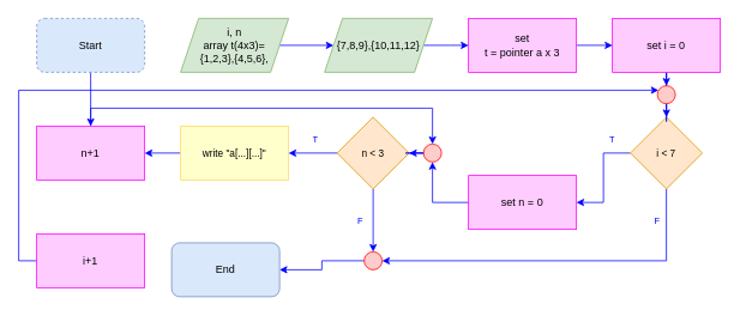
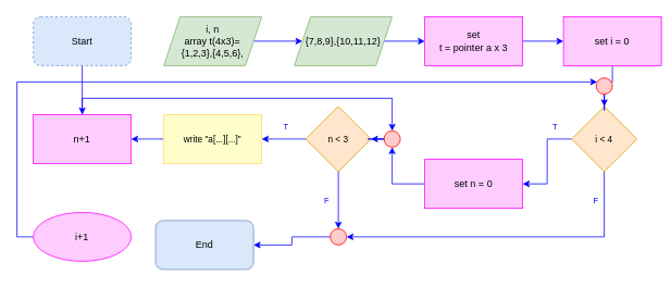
  <mxCell id="0" />
  <mxCell id="1" parent="0" />
  <mxCell id="2" style="edgeStyle=orthogonalEdgeStyle;rounded=0;orthogonalLoop=1;jettySize=auto;html=1;strokeColor=#0000FF;" parent="1" source="3" target="24" edge="1"><mxGeometry relative="1" as="geometry" /></mxCell>
  <mxCell id="3" value="Start" style="rounded=1;whiteSpace=wrap;html=1;fillColor=#dae8fc;strokeColor=#6c8ebf;dashed=1;" parent="1" vertex="1"><mxGeometry x="40" y="20" width="120" height="60" as="geometry" /></mxCell>
  <mxCell id="4" style="edgeStyle=orthogonalEdgeStyle;shape=connector;rounded=0;orthogonalLoop=1;jettySize=auto;html=1;labelBackgroundColor=default;strokeColor=#0000FF;fontFamily=Helvetica;fontSize=11;fontColor=default;endArrow=classic;" parent="1" source="5" target="7" edge="1"><mxGeometry relative="1" as="geometry" /></mxCell>
  <mxCell id="5" value="i, n&lt;br&gt;array t(4x3)=&lt;br&gt;{1,2,3},{4,5,6}," style="shape=parallelogram;perimeter=parallelogramPerimeter;whiteSpace=wrap;html=1;fixedSize=1;fillColor=#d5e8d4;strokeColor=#82b366;" parent="1" vertex="1"><mxGeometry x="200" y="20" width="120" height="60" as="geometry" /></mxCell>
  <mxCell id="6" style="edgeStyle=orthogonalEdgeStyle;shape=connector;rounded=0;orthogonalLoop=1;jettySize=auto;html=1;labelBackgroundColor=default;strokeColor=#0000FF;fontFamily=Helvetica;fontSize=11;fontColor=default;endArrow=classic;" parent="1" source="7" edge="1"><mxGeometry relative="1" as="geometry"><mxPoint x="520" y="50" as="targetPoint" /></mxGeometry></mxCell>
  <mxCell id="7" value="{7,8,9},{10,11,12}" style="shape=parallelogram;perimeter=parallelogramPerimeter;whiteSpace=wrap;html=1;fixedSize=1;fillColor=#d5e8d4;strokeColor=#82b366;" parent="1" vertex="1"><mxGeometry x="360" y="20" width="120" height="60" as="geometry" /></mxCell>
  <mxCell id="8" value="End" style="rounded=1;whiteSpace=wrap;html=1;fillColor=#dae8fc;strokeColor=#6c8ebf;" parent="1" vertex="1"><mxGeometry x="190" y="270" width="120" height="60" as="geometry" /></mxCell>
  <mxCell id="9" value="" style="edgeStyle=orthogonalEdgeStyle;shape=connector;rounded=0;orthogonalLoop=1;jettySize=auto;html=1;labelBackgroundColor=default;strokeColor=#0000FF;fontFamily=Helvetica;fontSize=11;fontColor=default;endArrow=classic;" parent="1" source="10" target="15" edge="1"><mxGeometry relative="1" as="geometry" /></mxCell>
  <mxCell id="10" value="set &lt;br&gt;t = pointer a x 3" style="whiteSpace=wrap;html=1;fillColor=#FFCCFF;strokeColor=#FF00FF;" parent="1" vertex="1"><mxGeometry x="520" y="20" width="120" height="60" as="geometry" /></mxCell>
  <mxCell id="11" style="edgeStyle=orthogonalEdgeStyle;shape=connector;rounded=0;orthogonalLoop=1;jettySize=auto;html=1;entryX=1;entryY=0.5;entryDx=0;entryDy=0;labelBackgroundColor=default;strokeColor=#0000FF;fontFamily=Helvetica;fontSize=11;fontColor=default;endArrow=classic;" parent="1" source="13" target="17" edge="1"><mxGeometry relative="1" as="geometry" /></mxCell>
  <mxCell id="12" style="edgeStyle=orthogonalEdgeStyle;shape=connector;rounded=0;orthogonalLoop=1;jettySize=auto;html=1;labelBackgroundColor=default;strokeColor=#0000FF;fontFamily=Helvetica;fontSize=11;fontColor=default;endArrow=classic;" parent="1" source="13" target="32" edge="1"><mxGeometry relative="1" as="geometry"><Array as="points"><mxPoint x="740" y="290" /></Array></mxGeometry></mxCell>
- <mxCell id="13" value="i &amp;lt; 7" style="rhombus;whiteSpace=wrap;html=1;strokeColor=#d79b00;fontFamily=Helvetica;fontSize=11;fillColor=#ffe6cc;" parent="1" vertex="1"><mxGeometry x="700" y="130" width="80" height="80" as="geometry" /></mxCell>
+ <mxCell id="13" value="i &amp;lt; 4" style="rhombus;whiteSpace=wrap;html=1;strokeColor=#d79b00;fontFamily=Helvetica;fontSize=11;fillColor=#ffe6cc;" parent="1" vertex="1"><mxGeometry x="700" y="130" width="80" height="80" as="geometry" /></mxCell>
  <mxCell id="14" style="edgeStyle=orthogonalEdgeStyle;shape=connector;rounded=0;orthogonalLoop=1;jettySize=auto;html=1;entryX=0.5;entryY=0;entryDx=0;entryDy=0;labelBackgroundColor=default;strokeColor=#0000FF;fontFamily=Helvetica;fontSize=11;fontColor=default;endArrow=classic;" parent="1" source="15" target="30" edge="1"><mxGeometry relative="1" as="geometry" /></mxCell>
- <mxCell id="15" value="set i = 0" style="whiteSpace=wrap;html=1;fillColor=#FFCCFF;strokeColor=#FF00FF;" parent="1" vertex="1"><mxGeometry x="680" y="20" width="120" height="60" as="geometry" /></mxCell>
+ <mxCell id="15" value="set i = 0" style="whiteSpace=wrap;html=1;fillColor=#FFCCFF;strokeColor=#FF00FF;" parent="1" vertex="1"><mxGeometry x="690" y="20" width="120" height="60" as="geometry" /></mxCell>
  <mxCell id="16" style="edgeStyle=orthogonalEdgeStyle;shape=connector;rounded=0;orthogonalLoop=1;jettySize=auto;html=1;labelBackgroundColor=default;strokeColor=#0000FF;fontFamily=Helvetica;fontSize=11;fontColor=default;endArrow=classic;" parent="1" source="17" target="26" edge="1"><mxGeometry relative="1" as="geometry" /></mxCell>
  <mxCell id="17" value="set n = 0" style="whiteSpace=wrap;html=1;fillColor=#FFCCFF;strokeColor=#FF00FF;" parent="1" vertex="1"><mxGeometry x="520" y="195" width="120" height="60" as="geometry" /></mxCell>
  <mxCell id="18" style="edgeStyle=orthogonalEdgeStyle;shape=connector;rounded=0;orthogonalLoop=1;jettySize=auto;html=1;labelBackgroundColor=default;strokeColor=#0000FF;fontFamily=Helvetica;fontSize=11;fontColor=default;endArrow=classic;" parent="1" source="20" target="22" edge="1"><mxGeometry relative="1" as="geometry" /></mxCell>
  <mxCell id="19" style="edgeStyle=orthogonalEdgeStyle;shape=connector;rounded=0;orthogonalLoop=1;jettySize=auto;html=1;entryX=0.5;entryY=0;entryDx=0;entryDy=0;labelBackgroundColor=default;strokeColor=#0000FF;fontFamily=Helvetica;fontSize=11;fontColor=default;endArrow=classic;" parent="1" source="20" target="32" edge="1"><mxGeometry relative="1" as="geometry" /></mxCell>
  <mxCell id="20" value="n &amp;lt; 3" style="rhombus;whiteSpace=wrap;html=1;strokeColor=#d79b00;fontFamily=Helvetica;fontSize=11;fillColor=#ffe6cc;" parent="1" vertex="1"><mxGeometry x="374" y="130" width="80" height="80" as="geometry" /></mxCell>
  <mxCell id="21" style="edgeStyle=orthogonalEdgeStyle;shape=connector;rounded=0;orthogonalLoop=1;jettySize=auto;html=1;labelBackgroundColor=default;strokeColor=#0000FF;fontFamily=Helvetica;fontSize=11;fontColor=default;endArrow=classic;" parent="1" source="22" target="24" edge="1"><mxGeometry relative="1" as="geometry" /></mxCell>
  <mxCell id="22" value="write &quot;a[...][...]&quot;" style="rounded=0;whiteSpace=wrap;html=1;strokeColor=#FFD966;fontFamily=Helvetica;fontSize=11;fillColor=#FFFFCC;" parent="1" vertex="1"><mxGeometry x="200" y="140" width="120" height="60" as="geometry" /></mxCell>
  <mxCell id="23" style="edgeStyle=orthogonalEdgeStyle;shape=connector;rounded=0;orthogonalLoop=1;jettySize=auto;html=1;labelBackgroundColor=default;strokeColor=#0000FF;fontFamily=Helvetica;fontSize=11;fontColor=default;endArrow=classic;" parent="1" source="24" target="26" edge="1"><mxGeometry relative="1" as="geometry"><Array as="points"><mxPoint x="100" y="120" /><mxPoint x="480" y="120" /></Array></mxGeometry></mxCell>
  <mxCell id="24" value="n+1" style="whiteSpace=wrap;html=1;fillColor=#FFCCFF;strokeColor=#FF00FF;" parent="1" vertex="1"><mxGeometry x="40" y="140" width="120" height="60" as="geometry" /></mxCell>
  <mxCell id="25" style="edgeStyle=orthogonalEdgeStyle;shape=connector;rounded=0;orthogonalLoop=1;jettySize=auto;html=1;labelBackgroundColor=default;strokeColor=#0000FF;fontFamily=Helvetica;fontSize=11;fontColor=default;endArrow=classic;" parent="1" source="26" target="20" edge="1"><mxGeometry relative="1" as="geometry" /></mxCell>
  <mxCell id="26" value="" style="ellipse;whiteSpace=wrap;html=1;aspect=fixed;strokeColor=#FF0000;fontFamily=Helvetica;fontSize=12;fontColor=default;fillColor=#FFCCCC;" parent="1" vertex="1"><mxGeometry x="470" y="160" width="20" height="20" as="geometry" /></mxCell>
  <mxCell id="27" style="edgeStyle=orthogonalEdgeStyle;shape=connector;rounded=0;orthogonalLoop=1;jettySize=auto;html=1;labelBackgroundColor=default;strokeColor=#0000FF;fontFamily=Helvetica;fontSize=11;fontColor=default;endArrow=classic;" parent="1" source="28" target="30" edge="1"><mxGeometry relative="1" as="geometry"><mxPoint x="550" y="140" as="targetPoint" /><Array as="points"><mxPoint x="20" y="290" /><mxPoint x="20" y="100" /></Array></mxGeometry></mxCell>
- <mxCell id="28" value="i+1" style="whiteSpace=wrap;html=1;fillColor=#FFCCFF;strokeColor=#FF00FF;" parent="1" vertex="1"><mxGeometry x="40" y="260" width="120" height="60" as="geometry" /></mxCell>
+ <mxCell id="28" value="i+1" style="ellipse;whiteSpace=wrap;html=1;fillColor=#FFCCFF;strokeColor=#FF00FF;" parent="1" vertex="1"><mxGeometry x="40" y="260" width="120" height="60" as="geometry" /></mxCell>
  <mxCell id="29" style="edgeStyle=orthogonalEdgeStyle;shape=connector;rounded=0;orthogonalLoop=1;jettySize=auto;html=1;labelBackgroundColor=default;strokeColor=#0000FF;fontFamily=Helvetica;fontSize=11;fontColor=default;endArrow=classic;" parent="1" source="30" target="13" edge="1"><mxGeometry relative="1" as="geometry" /></mxCell>
  <mxCell id="30" value="" style="ellipse;whiteSpace=wrap;html=1;aspect=fixed;strokeColor=#FF0000;fontFamily=Helvetica;fontSize=12;fontColor=default;fillColor=#FFCCCC;" parent="1" vertex="1"><mxGeometry x="730" y="95" width="20" height="20" as="geometry" /></mxCell>
  <mxCell id="31" style="edgeStyle=orthogonalEdgeStyle;shape=connector;rounded=0;orthogonalLoop=1;jettySize=auto;html=1;labelBackgroundColor=default;strokeColor=#0000FF;fontFamily=Helvetica;fontSize=11;fontColor=default;endArrow=classic;" parent="1" source="32" target="8" edge="1"><mxGeometry relative="1" as="geometry" /></mxCell>
  <mxCell id="32" value="" style="ellipse;whiteSpace=wrap;html=1;aspect=fixed;strokeColor=#FF0000;fontFamily=Helvetica;fontSize=12;fontColor=default;fillColor=#FFCCCC;" parent="1" vertex="1"><mxGeometry x="404" y="280" width="20" height="20" as="geometry" /></mxCell>
  <mxCell id="33" value="&lt;font color=&quot;#0000ff&quot; style=&quot;font-size: 10px;&quot;&gt;T&lt;/font&gt;" style="text;strokeColor=none;fillColor=none;align=center;verticalAlign=middle;spacingLeft=4;spacingRight=4;overflow=hidden;points=[[0,0.5],[1,0.5]];portConstraint=eastwest;rotatable=0;whiteSpace=wrap;html=1;fontFamily=Helvetica;fontSize=11;fontColor=default;" parent="1" vertex="1"><mxGeometry x="640" y="140" width="80" height="30" as="geometry" /></mxCell>
  <mxCell id="34" value="&lt;font color=&quot;#0000ff&quot; style=&quot;font-size: 10px;&quot;&gt;F&lt;/font&gt;" style="text;strokeColor=none;fillColor=none;align=center;verticalAlign=middle;spacingLeft=4;spacingRight=4;overflow=hidden;points=[[0,0.5],[1,0.5]];portConstraint=eastwest;rotatable=0;whiteSpace=wrap;html=1;fontFamily=Helvetica;fontSize=11;fontColor=default;" parent="1" vertex="1"><mxGeometry x="690" y="230" width="80" height="30" as="geometry" /></mxCell>
  <mxCell id="35" value="&lt;font color=&quot;#0000ff&quot; style=&quot;font-size: 10px;&quot;&gt;T&lt;/font&gt;" style="text;strokeColor=none;fillColor=none;align=center;verticalAlign=middle;spacingLeft=4;spacingRight=4;overflow=hidden;points=[[0,0.5],[1,0.5]];portConstraint=eastwest;rotatable=0;whiteSpace=wrap;html=1;fontFamily=Helvetica;fontSize=11;fontColor=default;" parent="1" vertex="1"><mxGeometry x="310" y="140" width="80" height="30" as="geometry" /></mxCell>
  <mxCell id="36" value="&lt;font color=&quot;#0000ff&quot; style=&quot;font-size: 10px;&quot;&gt;F&lt;/font&gt;" style="text;strokeColor=none;fillColor=none;align=center;verticalAlign=middle;spacingLeft=4;spacingRight=4;overflow=hidden;points=[[0,0.5],[1,0.5]];portConstraint=eastwest;rotatable=0;whiteSpace=wrap;html=1;fontFamily=Helvetica;fontSize=11;fontColor=default;" parent="1" vertex="1"><mxGeometry x="360" y="230" width="80" height="30" as="geometry" /></mxCell>
